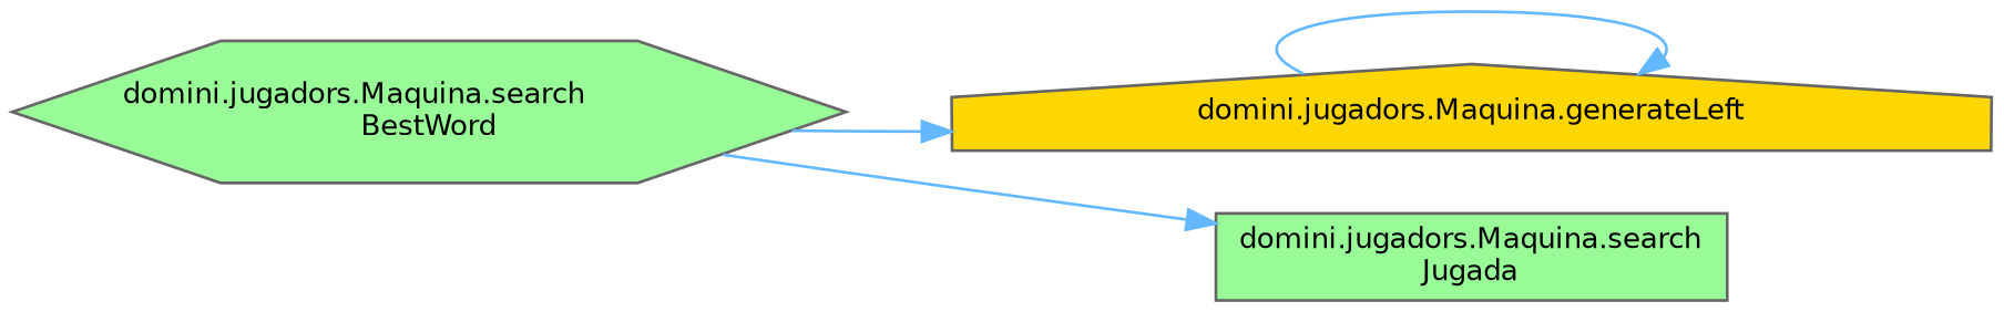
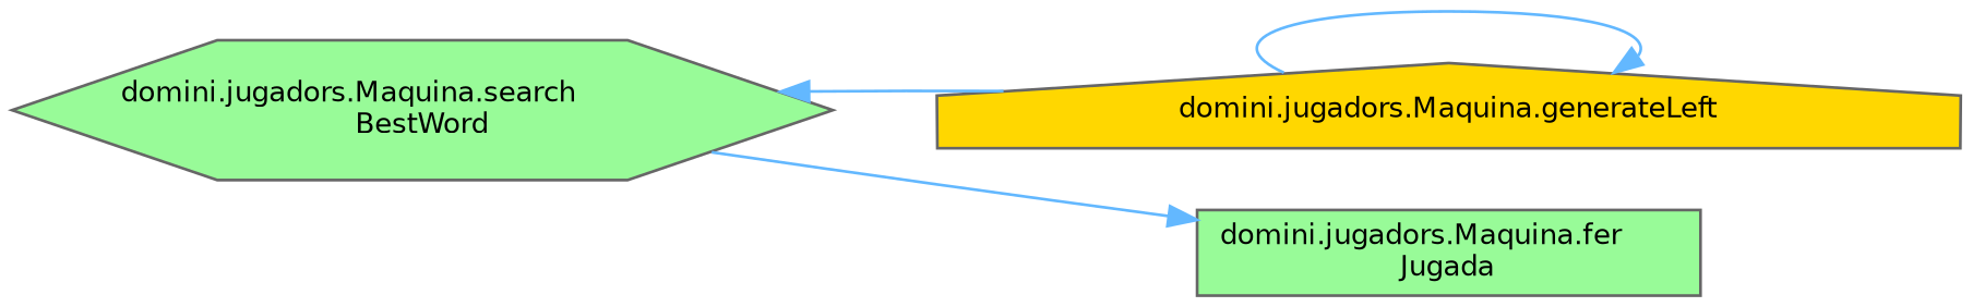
  digraph {
    rankdir=RL
    node [color=grey40 fillcolor=palegreen fontname=Helvetica fontsize=10 style=filled]
    edge [color=steelblue1 dir=back fontname=Helvetica fontsize=10 labelfontname=Helvetica labelfontsize=10 style=solid]
    n1 [color=gray40 fillcolor=gold fontcolor=black height=0.2 label="domini.jugadors.Maquina.generateLeft" shape=house width=0.4]
    n2 [height=0.2 label="domini.jugadors.Maquina.search\lBestWord" shape=hexagon width=0.4]
-   n3 [height=0.2 label="domini.jugadors.Maquina.search\lJugada" shape=box width=0.4]
+   n3 [height=0.2 label="domini.jugadors.Maquina.fer\lJugada" shape=box width=0.4]
    n1 -> n1
-   n1 -> n2
+   n2 -> n1
    n3 -> n2
  }
